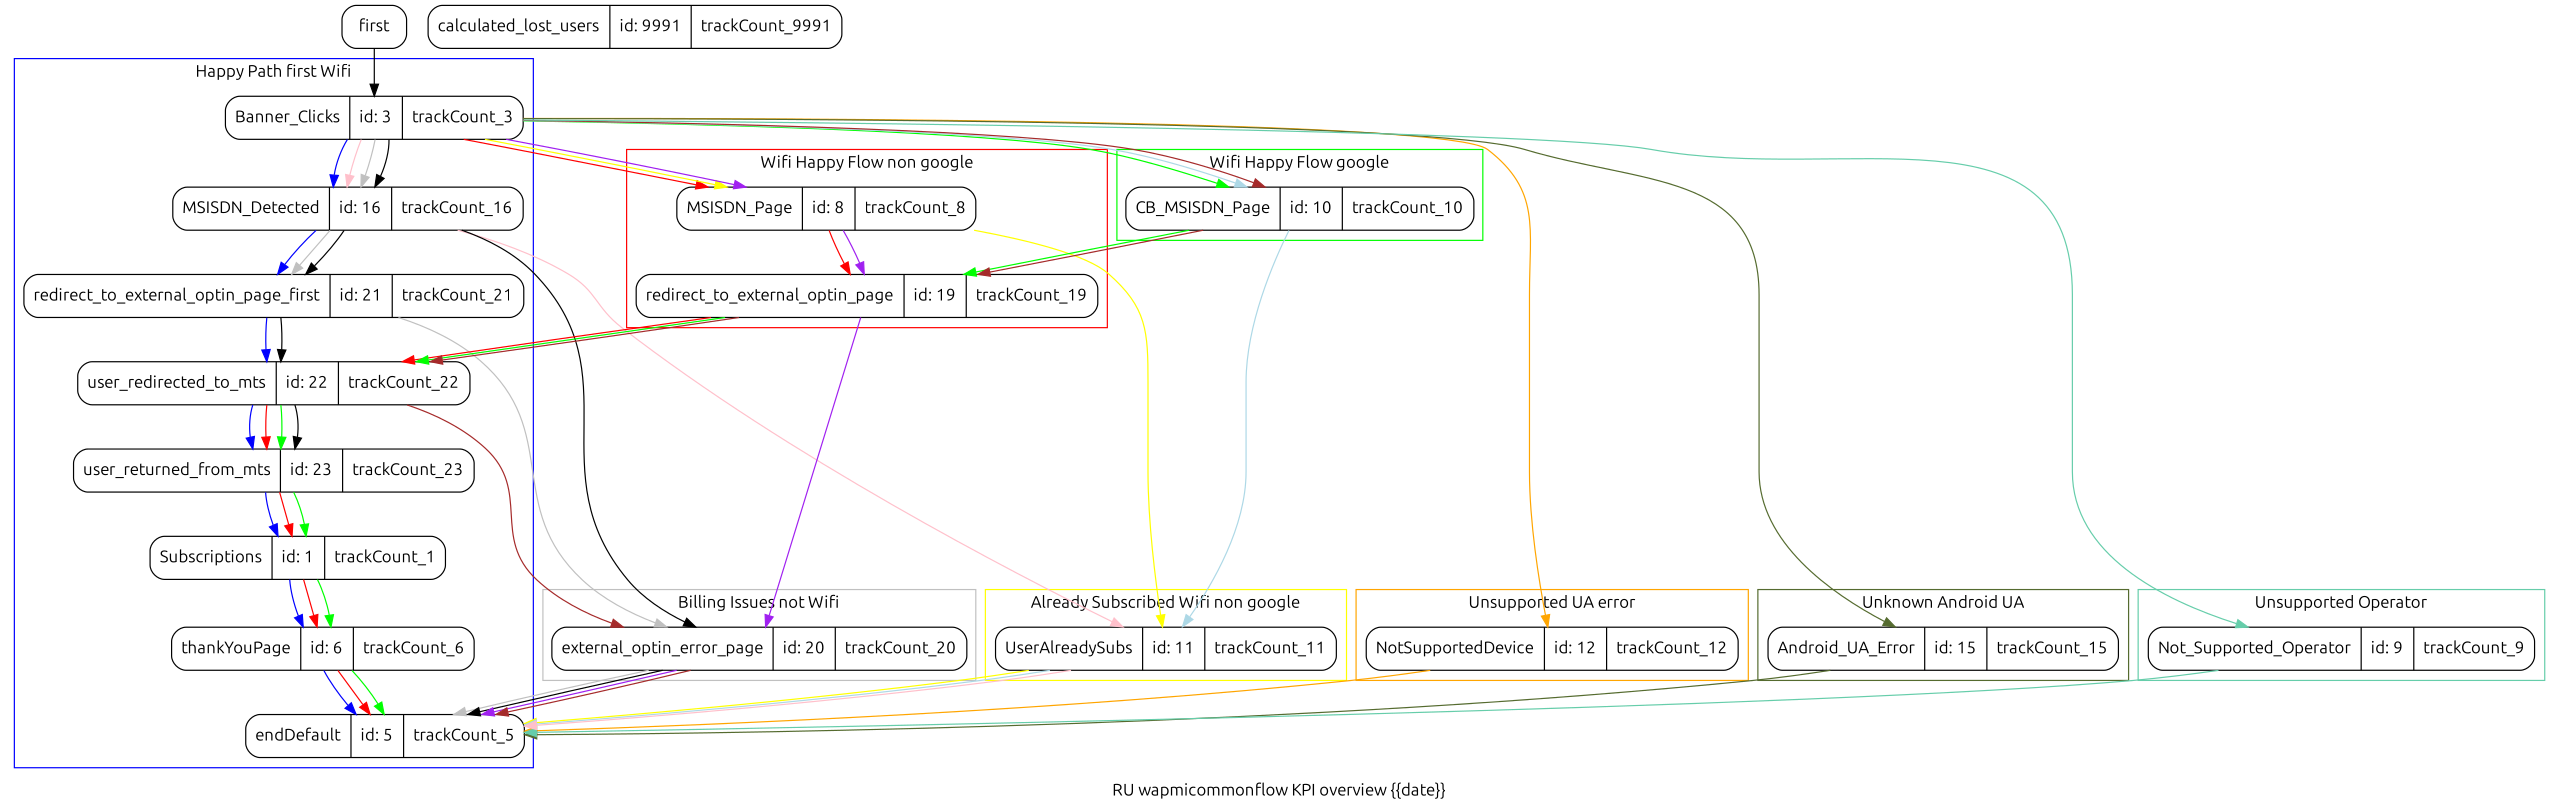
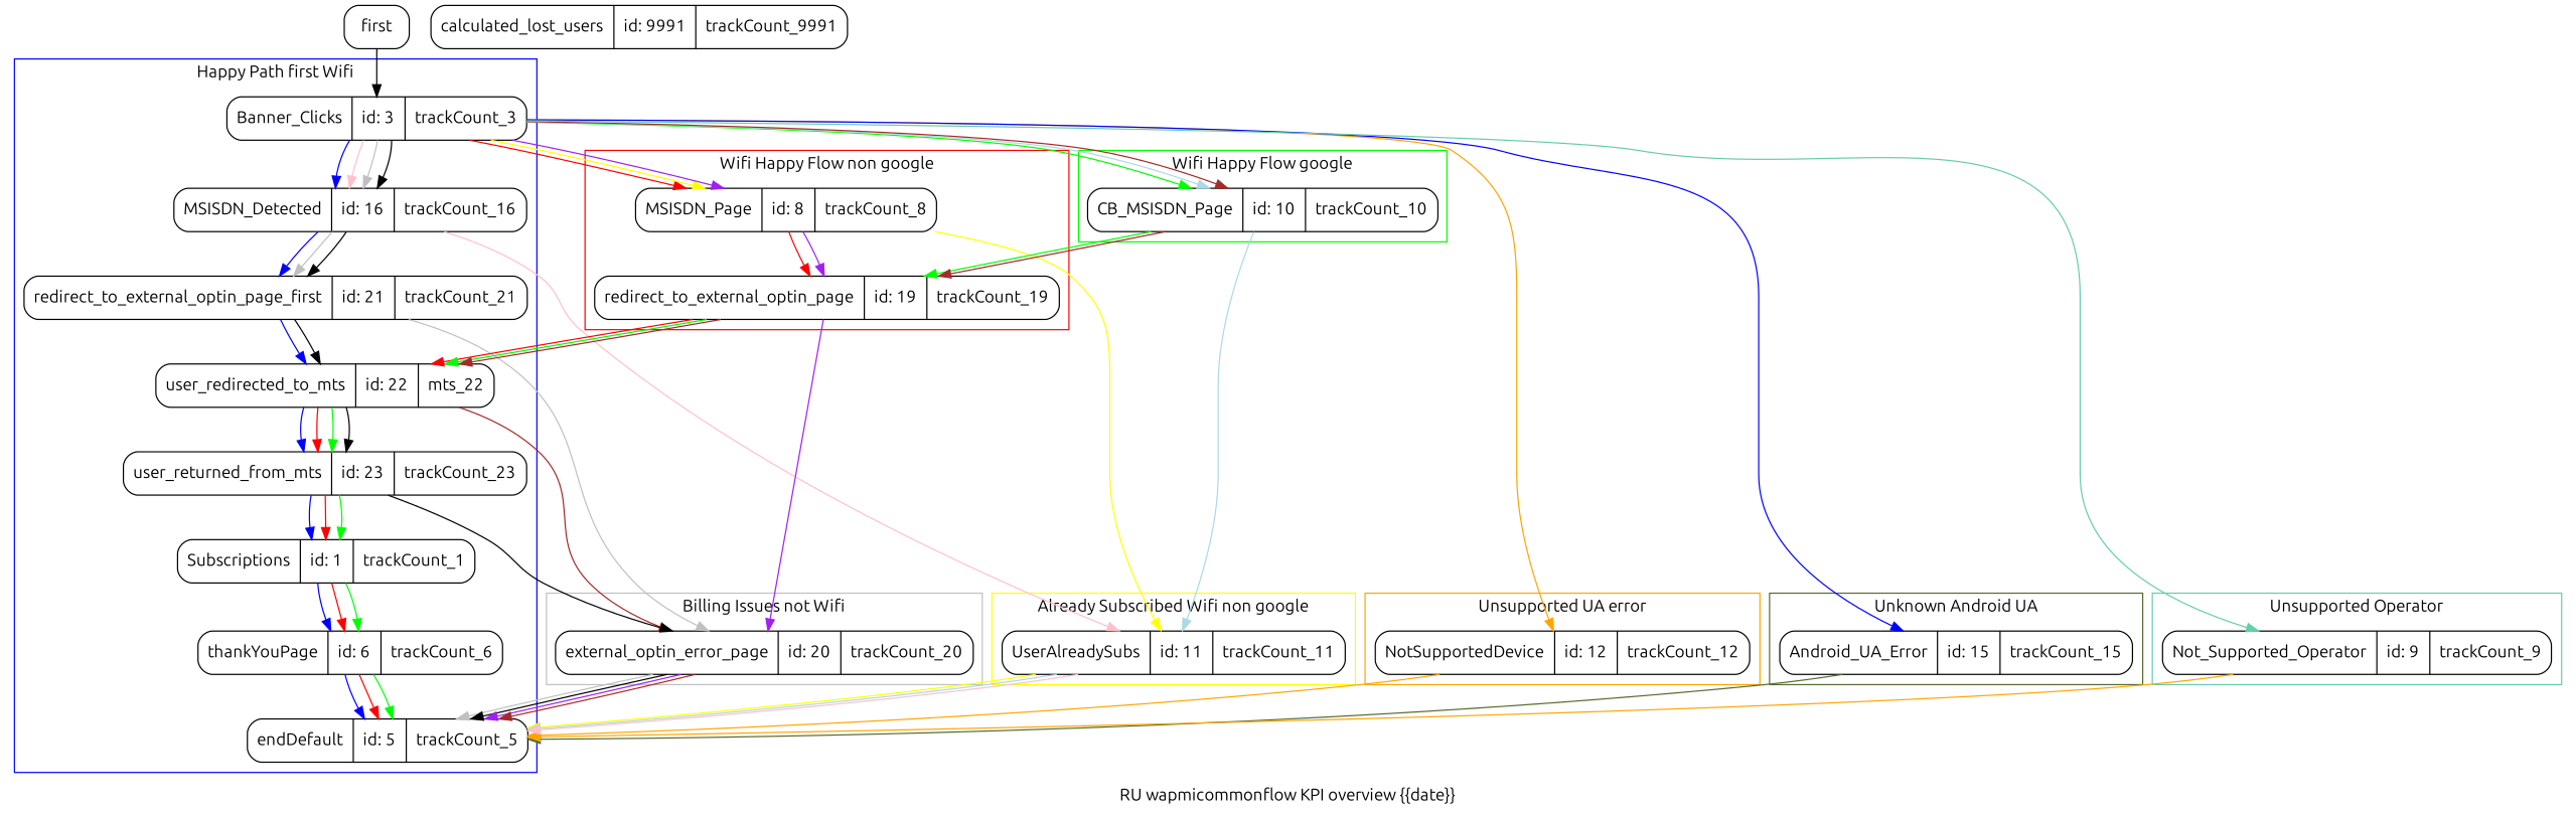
  digraph {
    fontname=Ubuntu
    label="RU wapmicommonflow KPI overview {{date}}"
    node [fontname=Ubuntu shape=Mrecord]
    edge [color=blue fontname=Ubuntu]
    n1 [label="Subscriptions | id: 1 | {{trackCount_1}} "]
    n2 [label="thankYouPage | id: 6 | {{trackCount_6}} "]
    n3 [label="Banner_Clicks | id: 3 | {{trackCount_3}} "]
    n4 [label="MSISDN_Detected | id: 16 | {{trackCount_16}} "]
    n5 [label="endDefault | id: 5 | {{trackCount_5}} "]
    n6 [label="redirect_to_external_optin_page_first | id: 21 | {{trackCount_21}} "]
-   n7 [label="user_redirected_to_mts | id: 22 | {{trackCount_22}} "]
+   n7 [label="user_redirected_to_mts | id: 22 | {{mts_22}} "]
    n8 [label="user_returned_from_mts | id: 23 | {{trackCount_23}} "]
    n9 [label="MSISDN_Page | id: 8 | {{trackCount_8}} "]
    n10 [label="redirect_to_external_optin_page | id: 19 | {{trackCount_19}} "]
    n11 [label="CB_MSISDN_Page | id: 10 | {{trackCount_10}} "]
    n12 [label="NotSupportedDevice | id: 12 | {{trackCount_12}} "]
    n13 [label="Android_UA_Error | id: 15 | {{trackCount_15}} "]
    n14 [label="Not_Supported_Operator | id: 9 | {{trackCount_9}} "]
    n15 [label="UserAlreadySubs | id: 11 | {{trackCount_11}} "]
    n16 [label="external_optin_error_page | id: 20 | {{trackCount_20}} "]
    n17 [label="calculated_lost_users | id: 9991 | {{trackCount_9991}} "]
    n18 [label=first]
    subgraph cluster_1 {
      color=blue
      label="Happy Path first Wifi"
      n1
      n2
      n3
      n4
      n5
      n6
      n7
      n8
    }
    subgraph cluster_2 {
      color=red
      label="Wifi Happy Flow non google"
      n9
      n10
    }
    subgraph cluster_3 {
      color=green
      label="Wifi Happy Flow google"
      n11
    }
    subgraph cluster_4 {
      color=orange
      label="Unsupported UA error"
      n12
    }
    subgraph cluster_5 {
      color=darkolivegreen
      label="Unknown Android UA"
      n13
    }
    subgraph cluster_6 {
      color=aquamarine3
      label="Unsupported Operator"
      n14
    }
    subgraph cluster_7 {
      color=yellow
      label="Already Subscribed Wifi non google"
      n15
    }
    subgraph cluster_8 {
      color=lightblue
      label="Already Subscribed Wifi google"
    }
    subgraph cluster_9 {
      color=pink
      label="Already Subscribed not Wifi"
    }
    subgraph cluster_10 {
      color=grey
      label="Billing Issues not Wifi"
      n16
    }
    subgraph cluster_11 {
      color=purple
      label="Billing Issues Wifi non google"
    }
    subgraph cluster_12 {
      color=brown
      label="Billing Issues Wifi google"
    }
    n1 -> n2
    n1 -> n2 [color=red]
    n1 -> n2 [color=green]
    n2 -> n5
    n2 -> n5 [color=red]
    n2 -> n5 [color=green]
    n3 -> n4
    n3 -> n4 [color=pink]
    n3 -> n4 [color=grey]
    n3 -> n4 [color=black]
    n3 -> n9 [color=red]
    n3 -> n9 [color=yellow]
    n3 -> n9 [color=purple]
    n3 -> n11 [color=green]
    n3 -> n11 [color=lightblue]
    n3 -> n11 [color=brown]
    n3 -> n12 [color=orange]
-   n3 -> n13 [color=darkolivegreen]
+   n3 -> n13
    n3 -> n14 [color=aquamarine3]
    n4 -> n6
    n4 -> n6 [color=grey]
    n4 -> n6 [color=black]
    n4 -> n15 [color=pink]
    n6 -> n7
    n6 -> n7 [color=black]
    n6 -> n16 [color=grey]
    n7 -> n8
    n7 -> n8 [color=red]
    n7 -> n8 [color=green]
    n7 -> n8 [color=black]
    n7 -> n16 [color=brown]
    n8 -> n1
    n8 -> n1 [color=red]
    n8 -> n1 [color=green]
-   n4 -> n16 [color=black]
+   n8 -> n16 [color=black]
    n9 -> n10 [color=red]
    n9 -> n10 [color=purple]
    n9 -> n15 [color=yellow]
    n10 -> n7 [color=red]
    n10 -> n7 [color=green]
    n10 -> n7 [color=brown]
    n10 -> n16 [color=purple]
    n11 -> n10 [color=green]
    n11 -> n10 [color=brown]
    n11 -> n15 [color=lightblue]
    n12 -> n5 [color=orange]
    n13 -> n5 [color=darkolivegreen]
-   n14 -> n5 [color=aquamarine3]
+   n14 -> n5 [color=orange]
    n15 -> n5 [color=yellow]
    n15 -> n5 [color=lightblue]
    n15 -> n5 [color=pink]
    n16 -> n5 [color=grey]
    n16 -> n5 [color=black]
    n16 -> n5 [color=purple]
    n16 -> n5 [color=brown]
    n18 -> n3 [color=""]
  }
